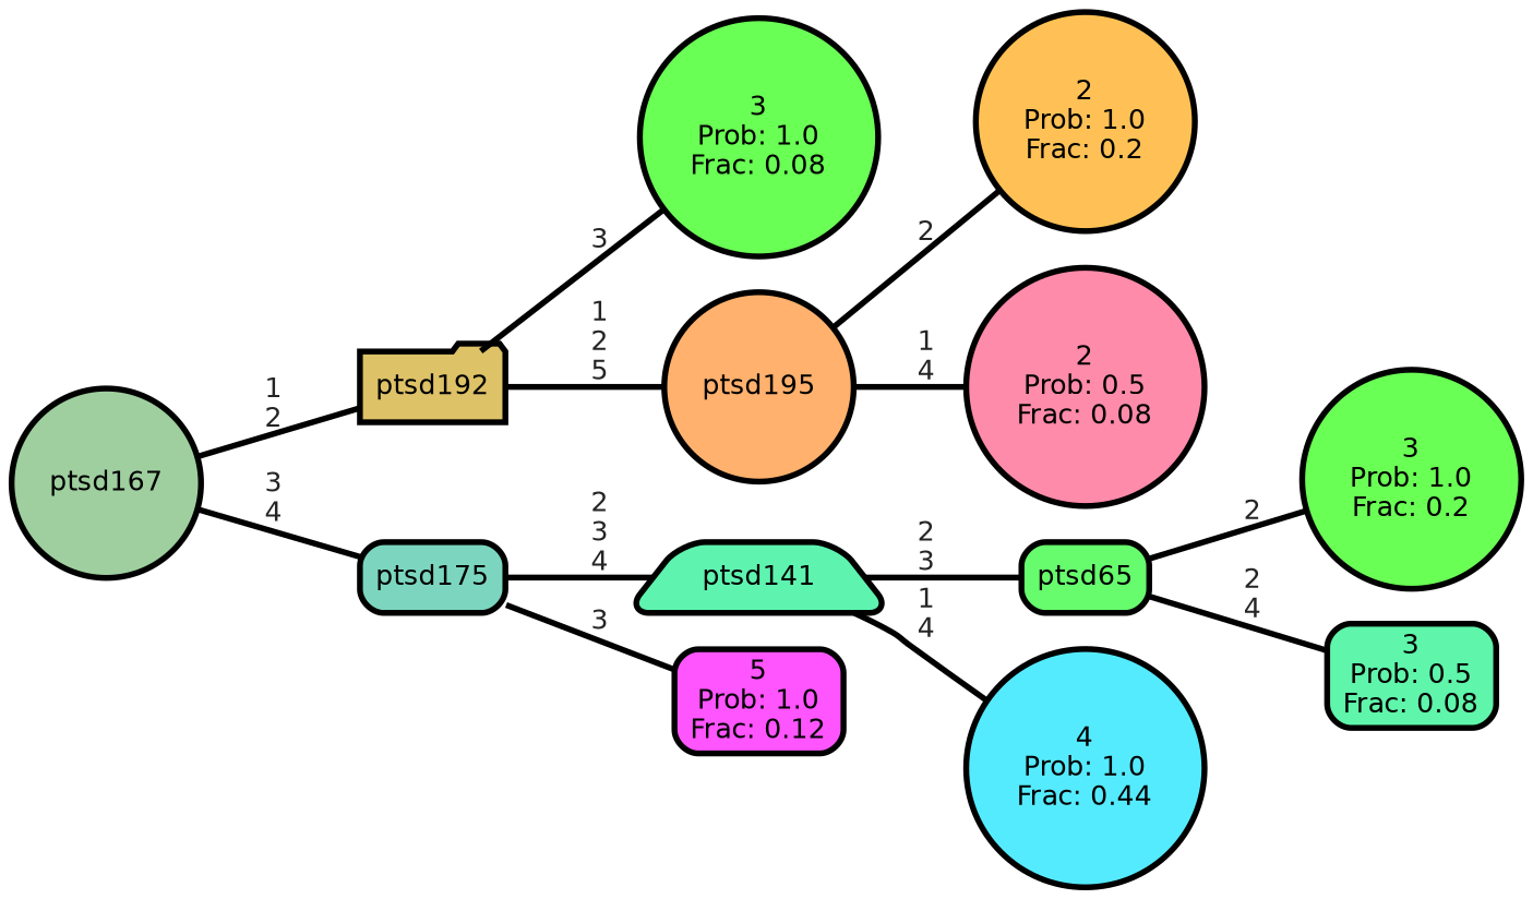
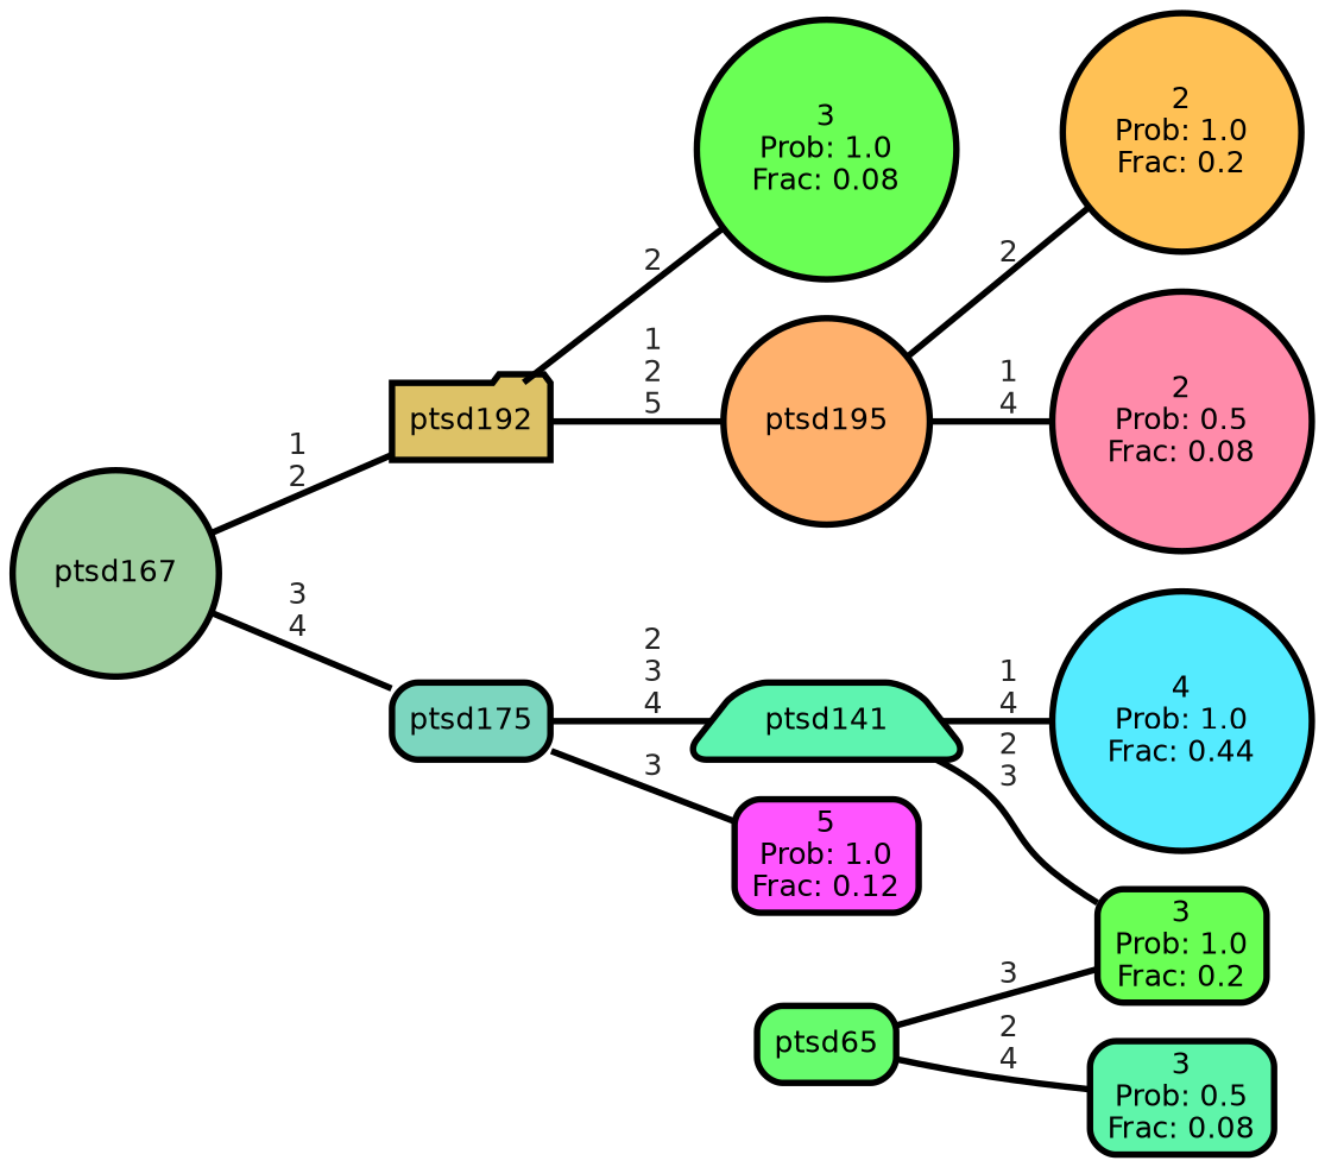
  graph {
    rankdir=LR
    ranksep="0 equally"
    splines=straight
    node [color=black fillcolor="#6aff55" fontcolor=black fontname=helvetica penwidth=3 shape=circle style="filled, rounded"]
    edge [color=black fontcolor=grey14 fontname=helvetica fontweight=bold penwidth=3]
    n1 [label="3\nProb: 1.0\nFrac: 0.08"]
    n2 [fillcolor="#ddc267" label=ptsd192 shape=folder]
    n3 [fillcolor="#ffb16d" label=ptsd195]
    n4 [fillcolor="#ffc155" label="2\nProb: 1.0\nFrac: 0.2"]
    n5 [fillcolor="#ff8baa" label="2\nProb: 0.5\nFrac: 0.08"]
    n6 [fillcolor="#9fcf9f" label=ptsd167]
    n7 [fillcolor="#7cd6bf" label=ptsd175 shape=box]
    n8 [fillcolor="#5ef4b0" label=ptsd141 shape=trapezium]
    n9 [fillcolor="#ff55ff" label="5\nProb: 1.0\nFrac: 0.12" shape=box]
-   n10 [label="3\nProb: 1.0\nFrac: 0.2"]
+   n10 [label="3\nProb: 1.0\nFrac: 0.2" shape=box]
    n11 [fillcolor="#67fc6d" label=ptsd65 shape=box]
    n12 [fillcolor="#5ff5aa" label="3\nProb: 0.5\nFrac: 0.08" shape=box]
    n13 [fillcolor="#55ebff" label="4\nProb: 1.0\nFrac: 0.44"]
    subgraph sub_1 {
      rank=same
    }
-   n2 -- n1 [label=" 3"]
+   n2 -- n1 [label=" 2"]
    n2 -- n3 [label=" 1\n 2\n 5"]
    n3 -- n4 [label=" 2"]
    n3 -- n5 [label=" 1\n 4"]
    n6 -- n2 [label=" 1\n 2"]
    n6 -- n7 [label=" 3\n 4"]
    n7 -- n8 [label=" 2\n 3\n 4"]
    n7 -- n9 [label=" 3"]
-   n8 -- n11 [label=" 2\n 3"]
+   n8 -- n10 [label=" 2\n 3"]
    n8 -- n13 [label=" 1\n 4"]
-   n11 -- n10 [label=" 2"]
+   n11 -- n10 [label=" 3"]
    n11 -- n12 [label=" 2\n 4"]
  }
